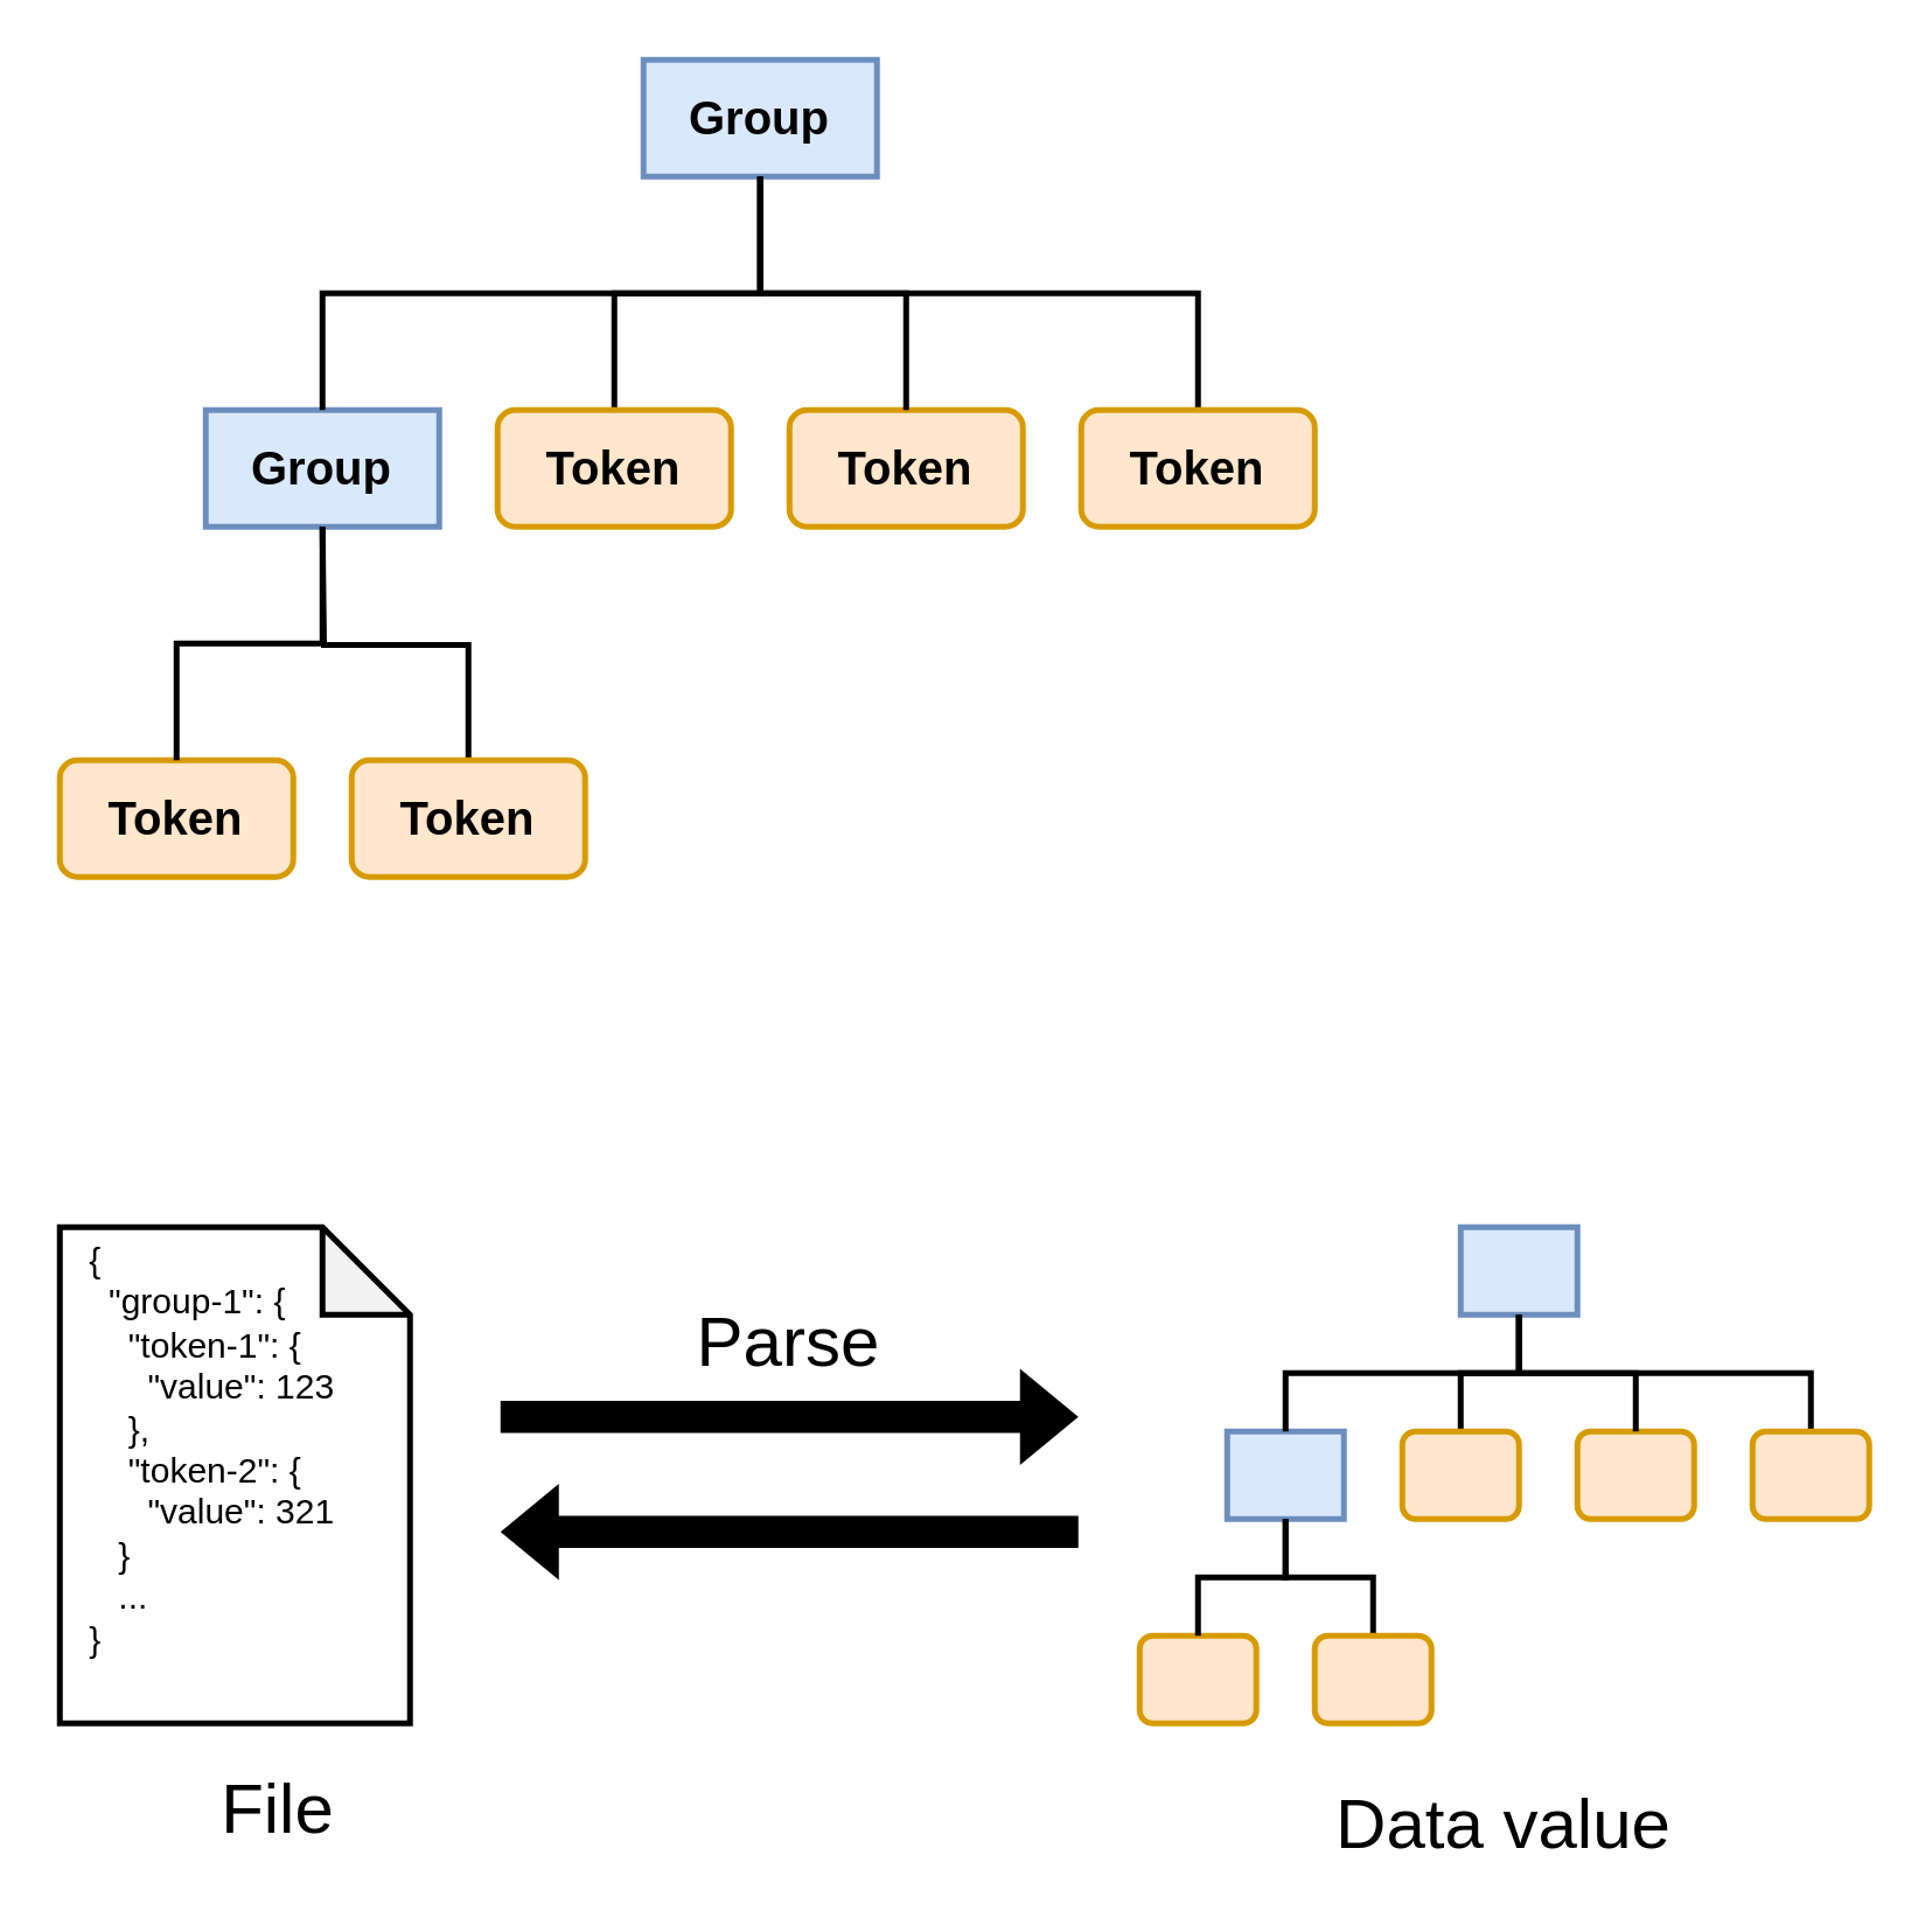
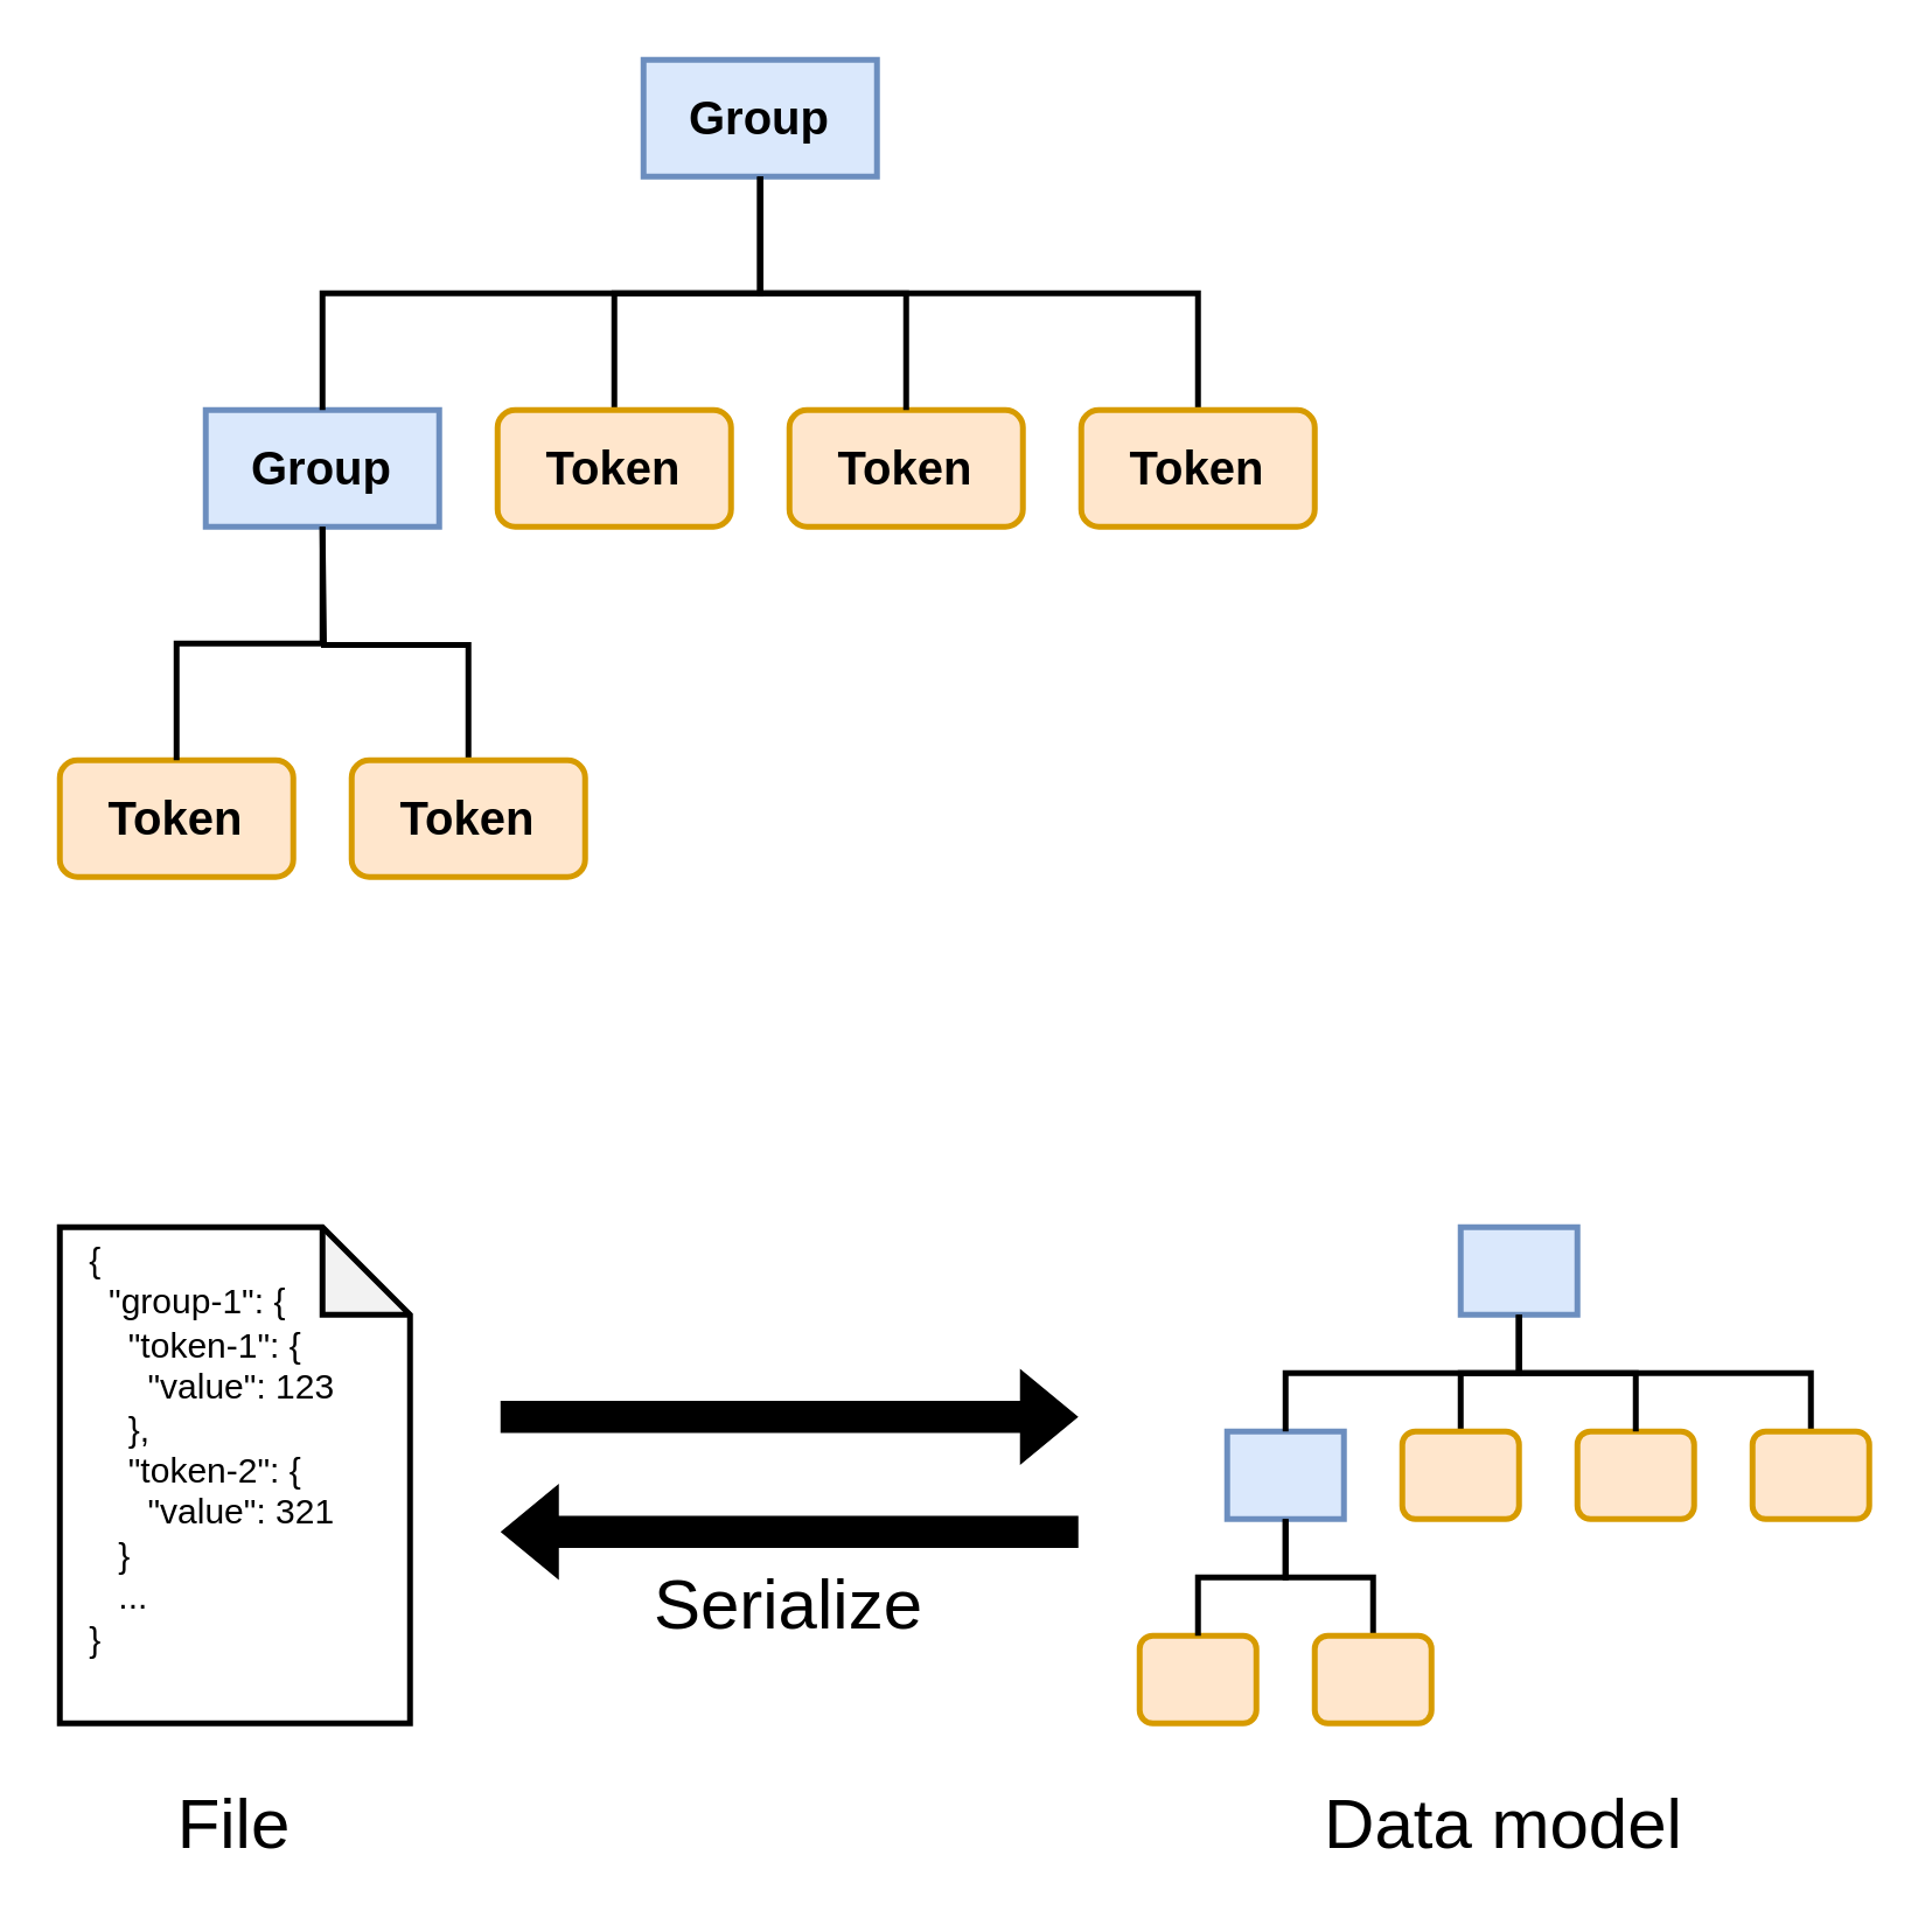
  <mxCell id="0" />
  <mxCell id="1" parent="0" />
  <mxCell id="2" value="" style="group" vertex="1" connectable="0" parent="1"><mxGeometry x="20" y="20" width="430" height="280" as="geometry" /></mxCell>
  <mxCell id="3" value="Group" style="whiteSpace=wrap;html=1;fontStyle=1;fillColor=#dae8fc;strokeColor=#6c8ebf;strokeWidth=2;fontSize=16;" vertex="1" parent="2"><mxGeometry x="200" width="80" height="40" as="geometry" /></mxCell>
  <mxCell id="4" value="Group" style="whiteSpace=wrap;html=1;fontStyle=1;fillColor=#dae8fc;strokeColor=#6c8ebf;strokeWidth=2;fontSize=16;" vertex="1" parent="2"><mxGeometry x="50" y="120" width="80" height="40" as="geometry" /></mxCell>
  <mxCell id="5" value="" style="edgeStyle=orthogonalEdgeStyle;rounded=0;orthogonalLoop=1;jettySize=auto;html=1;startArrow=none;startFill=0;endArrow=none;endFill=0;exitX=0.5;exitY=1;exitDx=0;exitDy=0;strokeWidth=2;fontSize=16;" edge="1" parent="2" source="3" target="4"><mxGeometry relative="1" as="geometry" /></mxCell>
  <mxCell id="6" value="Token" style="whiteSpace=wrap;html=1;fontStyle=1;fillColor=#ffe6cc;strokeColor=#d79b00;strokeWidth=2;fontSize=16;rounded=1;" vertex="1" parent="2"><mxGeometry x="250" y="120" width="80" height="40" as="geometry" /></mxCell>
  <mxCell id="7" value="" style="edgeStyle=orthogonalEdgeStyle;rounded=0;orthogonalLoop=1;jettySize=auto;html=1;endArrow=none;endFill=0;strokeWidth=2;fontSize=16;" edge="1" parent="2" source="3" target="6"><mxGeometry relative="1" as="geometry" /></mxCell>
  <mxCell id="8" style="edgeStyle=orthogonalEdgeStyle;rounded=0;orthogonalLoop=1;jettySize=auto;html=1;exitX=0.5;exitY=0;exitDx=0;exitDy=0;entryX=0.5;entryY=1;entryDx=0;entryDy=0;startArrow=none;startFill=0;endArrow=none;endFill=0;strokeWidth=2;fontSize=16;" edge="1" parent="2" source="9" target="3"><mxGeometry relative="1" as="geometry" /></mxCell>
  <mxCell id="9" value="Token" style="whiteSpace=wrap;html=1;fontStyle=1;fillColor=#ffe6cc;strokeColor=#d79b00;strokeWidth=2;fontSize=16;rounded=1;" vertex="1" parent="2"><mxGeometry x="150" y="120" width="80" height="40" as="geometry" /></mxCell>
  <mxCell id="10" style="edgeStyle=orthogonalEdgeStyle;rounded=0;orthogonalLoop=1;jettySize=auto;html=1;exitX=0.5;exitY=0;exitDx=0;exitDy=0;entryX=0.5;entryY=1;entryDx=0;entryDy=0;startArrow=none;startFill=0;endArrow=none;endFill=0;strokeWidth=2;fontSize=16;" edge="1" parent="2" source="11" target="3"><mxGeometry relative="1" as="geometry" /></mxCell>
  <mxCell id="11" value="Token" style="whiteSpace=wrap;html=1;fontStyle=1;fillColor=#ffe6cc;strokeColor=#d79b00;strokeWidth=2;fontSize=16;rounded=1;" vertex="1" parent="2"><mxGeometry x="350" y="120" width="80" height="40" as="geometry" /></mxCell>
  <mxCell id="12" value="Token" style="whiteSpace=wrap;html=1;fontStyle=1;fillColor=#ffe6cc;strokeColor=#d79b00;strokeWidth=2;fontSize=16;rounded=1;" vertex="1" parent="2"><mxGeometry y="240" width="80" height="40" as="geometry" /></mxCell>
  <mxCell id="13" style="edgeStyle=orthogonalEdgeStyle;rounded=0;orthogonalLoop=1;jettySize=auto;html=1;exitX=0.5;exitY=1;exitDx=0;exitDy=0;entryX=0.5;entryY=0;entryDx=0;entryDy=0;startArrow=none;startFill=0;endArrow=none;endFill=0;strokeWidth=2;fontSize=16;" edge="1" parent="2" source="4" target="12"><mxGeometry relative="1" as="geometry" /></mxCell>
  <mxCell id="14" style="edgeStyle=orthogonalEdgeStyle;rounded=0;orthogonalLoop=1;jettySize=auto;html=1;exitX=0.5;exitY=0;exitDx=0;exitDy=0;startArrow=none;startFill=0;endArrow=none;endFill=0;strokeWidth=2;fontSize=16;" edge="1" parent="2" source="15"><mxGeometry relative="1" as="geometry"><mxPoint x="90" y="160" as="targetPoint" /></mxGeometry></mxCell>
  <mxCell id="15" value="Token" style="whiteSpace=wrap;html=1;fontStyle=1;fillColor=#ffe6cc;strokeColor=#d79b00;strokeWidth=2;fontSize=16;rounded=1;" vertex="1" parent="2"><mxGeometry x="100" y="240" width="80" height="40" as="geometry" /></mxCell>
  <mxCell id="16" value="" style="group" vertex="1" connectable="0" parent="1"><mxGeometry x="20" y="420" width="620" height="220" as="geometry" /></mxCell>
  <mxCell id="17" value="&lt;div style=&quot;font-size: 12px&quot; align=&quot;left&quot;&gt;&lt;font style=&quot;font-size: 12px&quot;&gt;{&lt;/font&gt;&lt;/div&gt;&lt;div style=&quot;font-size: 12px&quot; align=&quot;left&quot;&gt;&lt;font style=&quot;font-size: 12px&quot;&gt;&amp;nbsp; &quot;group-1&quot;: {&lt;/font&gt;&lt;/div&gt;&lt;div style=&quot;font-size: 12px&quot; align=&quot;left&quot;&gt;&lt;font style=&quot;font-size: 12px&quot;&gt;&amp;nbsp;&amp;nbsp;&amp;nbsp; &quot;token-1&quot;: {&lt;/font&gt;&lt;/div&gt;&lt;div style=&quot;font-size: 12px&quot; align=&quot;left&quot;&gt;&lt;font style=&quot;font-size: 12px&quot;&gt;&amp;nbsp;&amp;nbsp;&amp;nbsp;&amp;nbsp;&amp;nbsp; &quot;value&quot;: 123&lt;/font&gt;&lt;/div&gt;&lt;div style=&quot;font-size: 12px&quot; align=&quot;left&quot;&gt;&lt;font style=&quot;font-size: 12px&quot;&gt;&amp;nbsp;&amp;nbsp;&amp;nbsp; },&lt;/font&gt;&lt;/div&gt;&lt;div style=&quot;font-size: 12px&quot; align=&quot;left&quot;&gt;&lt;font style=&quot;font-size: 12px&quot;&gt;&amp;nbsp;&amp;nbsp;&amp;nbsp; &quot;token-2&quot;: {&lt;/font&gt;&lt;/div&gt;&lt;div style=&quot;font-size: 12px&quot; align=&quot;left&quot;&gt;&lt;font style=&quot;font-size: 12px&quot;&gt;&amp;nbsp;&amp;nbsp;&amp;nbsp;&amp;nbsp;&amp;nbsp; &quot;value&quot;: 321&lt;/font&gt;&lt;/div&gt;&lt;div style=&quot;font-size: 12px&quot; align=&quot;left&quot;&gt;&lt;font style=&quot;font-size: 12px&quot;&gt;&amp;nbsp;&amp;nbsp; }&lt;/font&gt;&lt;/div&gt;&lt;div style=&quot;font-size: 12px&quot; align=&quot;left&quot;&gt;&lt;font style=&quot;font-size: 12px&quot;&gt;&amp;nbsp;&amp;nbsp; ...&lt;/font&gt;&lt;/div&gt;&lt;div style=&quot;font-size: 12px&quot; align=&quot;left&quot;&gt;&lt;font style=&quot;font-size: 12px&quot;&gt;}&lt;br&gt;&lt;/font&gt;&lt;/div&gt;&lt;font style=&quot;font-size: 12px&quot;&gt;&lt;br&gt;&lt;/font&gt;" style="shape=note;whiteSpace=wrap;html=1;backgroundOutline=1;darkOpacity=0.05;rounded=1;fontSize=16;strokeWidth=2;verticalAlign=top;spacing=0;spacingLeft=-15;" vertex="1" parent="16"><mxGeometry width="120" height="170" as="geometry" /></mxCell>
  <mxCell id="18" value="" style="group" vertex="1" connectable="0" parent="16"><mxGeometry x="370" width="250" height="170" as="geometry" /></mxCell>
  <mxCell id="19" value="" style="whiteSpace=wrap;html=1;fontStyle=1;fillColor=#dae8fc;strokeColor=#6c8ebf;strokeWidth=2;fontSize=16;" vertex="1" parent="18"><mxGeometry x="110" width="40" height="30" as="geometry" /></mxCell>
  <mxCell id="20" value="&lt;div&gt;&lt;br&gt;&lt;/div&gt;" style="whiteSpace=wrap;html=1;fontStyle=1;fillColor=#dae8fc;strokeColor=#6c8ebf;strokeWidth=2;fontSize=16;" vertex="1" parent="18"><mxGeometry x="30" y="70" width="40" height="30" as="geometry" /></mxCell>
  <mxCell id="21" value="" style="edgeStyle=orthogonalEdgeStyle;rounded=0;orthogonalLoop=1;jettySize=auto;html=1;startArrow=none;startFill=0;endArrow=none;endFill=0;exitX=0.5;exitY=1;exitDx=0;exitDy=0;strokeWidth=2;fontSize=16;" edge="1" parent="18" source="19" target="20"><mxGeometry relative="1" as="geometry" /></mxCell>
  <mxCell id="22" value="" style="whiteSpace=wrap;html=1;fontStyle=1;fillColor=#ffe6cc;strokeColor=#d79b00;strokeWidth=2;fontSize=16;rounded=1;" vertex="1" parent="18"><mxGeometry x="150" y="70" width="40" height="30" as="geometry" /></mxCell>
  <mxCell id="23" value="" style="edgeStyle=orthogonalEdgeStyle;rounded=0;orthogonalLoop=1;jettySize=auto;html=1;endArrow=none;endFill=0;strokeWidth=2;fontSize=16;" edge="1" parent="18" source="19" target="22"><mxGeometry relative="1" as="geometry" /></mxCell>
  <mxCell id="24" style="edgeStyle=orthogonalEdgeStyle;rounded=0;orthogonalLoop=1;jettySize=auto;html=1;exitX=0.5;exitY=0;exitDx=0;exitDy=0;entryX=0.5;entryY=1;entryDx=0;entryDy=0;startArrow=none;startFill=0;endArrow=none;endFill=0;strokeWidth=2;fontSize=16;" edge="1" parent="18" source="25" target="19"><mxGeometry relative="1" as="geometry" /></mxCell>
  <mxCell id="25" value="" style="whiteSpace=wrap;html=1;fontStyle=1;fillColor=#ffe6cc;strokeColor=#d79b00;strokeWidth=2;fontSize=16;rounded=1;" vertex="1" parent="18"><mxGeometry x="90" y="70" width="40" height="30" as="geometry" /></mxCell>
  <mxCell id="26" style="edgeStyle=orthogonalEdgeStyle;rounded=0;orthogonalLoop=1;jettySize=auto;html=1;exitX=0.5;exitY=0;exitDx=0;exitDy=0;entryX=0.5;entryY=1;entryDx=0;entryDy=0;startArrow=none;startFill=0;endArrow=none;endFill=0;strokeWidth=2;fontSize=16;" edge="1" parent="18" source="27" target="19"><mxGeometry relative="1" as="geometry" /></mxCell>
  <mxCell id="27" value="" style="whiteSpace=wrap;html=1;fontStyle=1;fillColor=#ffe6cc;strokeColor=#d79b00;strokeWidth=2;fontSize=16;rounded=1;" vertex="1" parent="18"><mxGeometry x="210" y="70" width="40" height="30" as="geometry" /></mxCell>
  <mxCell id="28" value="" style="whiteSpace=wrap;html=1;fontStyle=1;fillColor=#ffe6cc;strokeColor=#d79b00;strokeWidth=2;fontSize=16;rounded=1;" vertex="1" parent="18"><mxGeometry y="140" width="40" height="30" as="geometry" /></mxCell>
  <mxCell id="29" style="edgeStyle=orthogonalEdgeStyle;rounded=0;orthogonalLoop=1;jettySize=auto;html=1;exitX=0.5;exitY=1;exitDx=0;exitDy=0;entryX=0.5;entryY=0;entryDx=0;entryDy=0;startArrow=none;startFill=0;endArrow=none;endFill=0;strokeWidth=2;fontSize=16;" edge="1" parent="18" source="20" target="28"><mxGeometry relative="1" as="geometry" /></mxCell>
  <mxCell id="30" style="edgeStyle=orthogonalEdgeStyle;rounded=0;orthogonalLoop=1;jettySize=auto;html=1;exitX=0.5;exitY=0;exitDx=0;exitDy=0;startArrow=none;startFill=0;endArrow=none;endFill=0;strokeWidth=2;fontSize=16;entryX=0.5;entryY=1;entryDx=0;entryDy=0;" edge="1" parent="18" source="31" target="20"><mxGeometry relative="1" as="geometry"><mxPoint x="60" y="160" as="targetPoint" /></mxGeometry></mxCell>
  <mxCell id="31" value="" style="whiteSpace=wrap;html=1;fontStyle=1;fillColor=#ffe6cc;strokeColor=#d79b00;strokeWidth=2;fontSize=16;rounded=1;" vertex="1" parent="18"><mxGeometry x="60" y="140" width="40" height="30" as="geometry" /></mxCell>
  <mxCell id="32" value="" style="group" vertex="1" connectable="0" parent="16"><mxGeometry x="150" y="25" width="200" height="120" as="geometry" /></mxCell>
  <mxCell id="33" value="" style="shape=flexArrow;endArrow=classic;html=1;rounded=0;fontSize=12;strokeWidth=2;fillColor=#000000;strokeColor=none;" edge="1" parent="32"><mxGeometry width="50" height="50" relative="1" as="geometry"><mxPoint x="200" y="79.41" as="sourcePoint" /><mxPoint y="79.41" as="targetPoint" /></mxGeometry></mxCell>
  <mxCell id="34" value="" style="shape=flexArrow;endArrow=classic;html=1;rounded=0;fontSize=12;strokeWidth=2;fillColor=#000000;strokeColor=none;" edge="1" parent="32"><mxGeometry width="50" height="50" relative="1" as="geometry"><mxPoint y="40.0" as="sourcePoint" /><mxPoint x="200" y="40.0" as="targetPoint" /></mxGeometry></mxCell>
- <mxCell id="35" value="Parse" style="text;html=1;strokeColor=none;fillColor=none;align=center;verticalAlign=middle;whiteSpace=wrap;rounded=0;fontSize=24;" vertex="1" parent="32"><mxGeometry width="200" height="30" as="geometry" /></mxCell>
- <mxCell id="37" value="File" style="text;html=1;strokeColor=none;fillColor=none;align=center;verticalAlign=middle;whiteSpace=wrap;rounded=0;fontSize=24;" vertex="1" parent="16"><mxGeometry x="15" y="185" width="120" height="30" as="geometry" /></mxCell>
- <mxCell id="38" value="Data value" style="text;html=1;strokeColor=none;fillColor=none;align=center;verticalAlign=middle;whiteSpace=wrap;rounded=0;fontSize=24;" vertex="1" parent="16"><mxGeometry x="370" y="190" width="250" height="30" as="geometry" /></mxCell>
+ <mxCell id="36" value="Serialize" style="text;html=1;strokeColor=none;fillColor=none;align=center;verticalAlign=middle;whiteSpace=wrap;rounded=0;fontSize=24;" vertex="1" parent="32"><mxGeometry y="90" width="200" height="30" as="geometry" /></mxCell>
+ <mxCell id="37" value="File" style="text;html=1;strokeColor=none;fillColor=none;align=center;verticalAlign=middle;whiteSpace=wrap;rounded=0;fontSize=24;" vertex="1" parent="16"><mxGeometry y="190" width="120" height="30" as="geometry" /></mxCell>
+ <mxCell id="38" value="Data model" style="text;html=1;strokeColor=none;fillColor=none;align=center;verticalAlign=middle;whiteSpace=wrap;rounded=0;fontSize=24;" vertex="1" parent="16"><mxGeometry x="370" y="190" width="250" height="30" as="geometry" /></mxCell>
